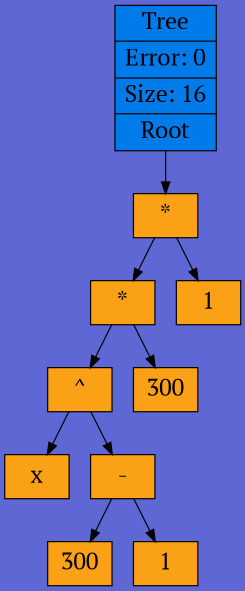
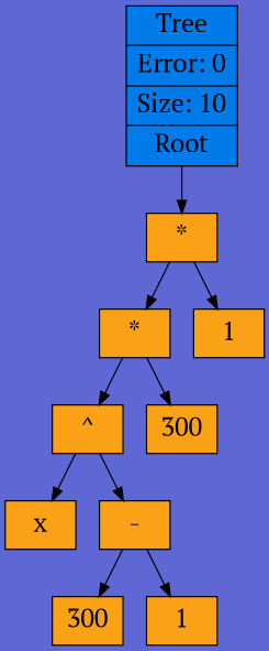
  digraph {
    bgcolor="#5e67d4"
    rankdir=TB
    fontname="PT Serif"
    node [color="#000000" fillcolor="#faa116" fontname="PT Serif" fontsize=20 shape=record style=filled]
    edge [tailport=left fontname="PT Serif"]
-   n1 [fillcolor="#007be9" label="{Tree|Error: 0|Size: 16|<root>Root}" rank=min]
+   n1 [fillcolor="#007be9" label="{Tree|Error: 0|Size: 10|<root>Root}" rank=min]
    n2 [label="{*}"]
    n3 [label="{*}"]
    n4 [label="{1}"]
    n5 [label="{^}"]
    n6 [label="{300}"]
    n7 [label="{x}"]
    n8 [label="{-}"]
    n9 [label="{300}"]
    n10 [label="{1}"]
    n1 -> n2 [tailport=root]
    n2 -> n3
    n2 -> n4 [tailport=right]
    n3 -> n5
    n3 -> n6 [tailport=right]
    n5 -> n7
    n5 -> n8 [tailport=right]
    n8 -> n9
    n8 -> n10 [tailport=right]
  }
